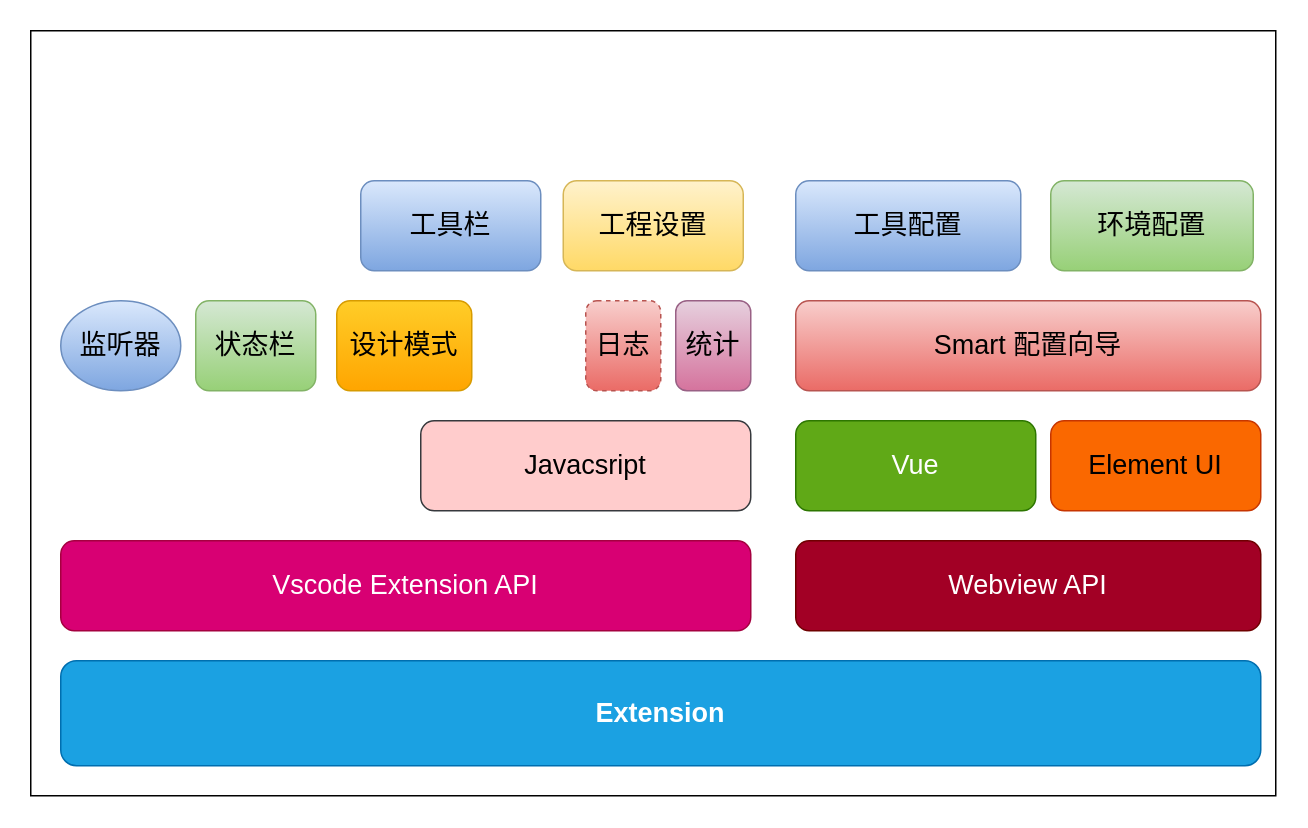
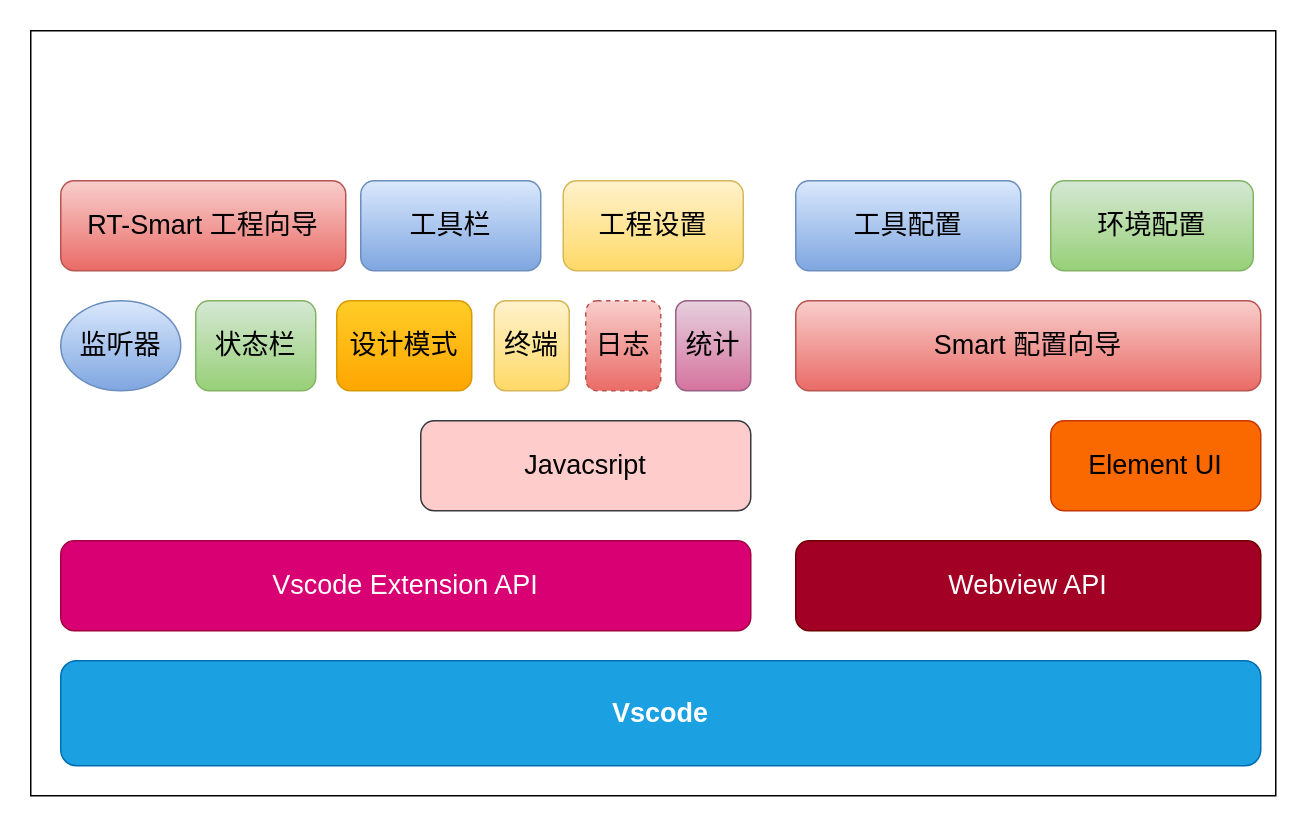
  <mxCell id="0" />
  <mxCell id="1" parent="0" />
  <mxCell id="2" value="" style="rounded=0;whiteSpace=wrap;html=1;" parent="1" vertex="1"><mxGeometry y="20" width="830" height="510" as="geometry" x="20" /></mxCell>
- <mxCell id="3" value="Extension" style="rounded=1;whiteSpace=wrap;html=1;fillColor=#1ba1e2;strokeColor=#006EAF;fontSize=18;fontStyle=1;fontColor=#ffffff;" parent="1" vertex="1"><mxGeometry x="40" y="440" width="800" height="70" as="geometry" /></mxCell>
+ <mxCell id="3" value="Vscode" style="rounded=1;whiteSpace=wrap;html=1;fillColor=#1ba1e2;strokeColor=#006EAF;fontSize=18;fontStyle=1;fontColor=#ffffff;" parent="1" vertex="1"><mxGeometry x="40" y="440" width="800" height="70" as="geometry" /></mxCell>
  <mxCell id="4" value="Vscode Extension API" style="rounded=1;whiteSpace=wrap;html=1;fontSize=18;fillColor=#d80073;strokeColor=#A50040;fontColor=#ffffff;" parent="1" vertex="1"><mxGeometry x="40" y="360" width="460" height="60" as="geometry" /></mxCell>
  <mxCell id="5" value="Webview API" style="rounded=1;whiteSpace=wrap;html=1;fontSize=18;fillColor=#a20025;strokeColor=#6F0000;fontColor=#ffffff;" parent="1" vertex="1"><mxGeometry x="530" y="360" width="310" height="60" as="geometry" /></mxCell>
- <mxCell id="6" value="Vue" style="rounded=1;whiteSpace=wrap;html=1;fontSize=18;fillColor=#60a917;fontColor=#ffffff;strokeColor=#2D7600;" parent="1" vertex="1"><mxGeometry x="530" y="280" width="160" height="60" as="geometry" /></mxCell>
  <mxCell id="7" value="Element UI" style="rounded=1;whiteSpace=wrap;html=1;fontSize=18;fillColor=#fa6800;fontColor=#000000;strokeColor=#C73500;" parent="1" vertex="1"><mxGeometry x="700" y="280" width="140" height="60" as="geometry" /></mxCell>
  <mxCell id="8" value="Javacsript" style="rounded=1;whiteSpace=wrap;html=1;fontSize=18;fillColor=#ffcccc;strokeColor=#36393d;" parent="1" vertex="1"><mxGeometry x="280" y="280" width="220" height="60" as="geometry" /></mxCell>
  <mxCell id="9" value="Smart 配置向导" style="rounded=1;whiteSpace=wrap;html=1;fontSize=18;fillColor=#f8cecc;strokeColor=#b85450;gradientColor=#ea6b66;" parent="1" vertex="1"><mxGeometry x="530" y="200" width="310" height="60" as="geometry" /></mxCell>
  <mxCell id="10" value="工具配置" style="rounded=1;whiteSpace=wrap;html=1;fontSize=18;fillColor=#dae8fc;gradientColor=#7ea6e0;strokeColor=#6c8ebf;" parent="1" vertex="1"><mxGeometry x="530" y="120" width="150" height="60" as="geometry" /></mxCell>
  <mxCell id="11" value="环境配置" style="rounded=1;whiteSpace=wrap;html=1;fontSize=18;fillColor=#d5e8d4;gradientColor=#97d077;strokeColor=#82b366;" parent="1" vertex="1"><mxGeometry x="700" y="120" width="135" height="60" as="geometry" /></mxCell>
+ <mxCell id="12" value="终端" style="rounded=1;whiteSpace=wrap;html=1;fontSize=18;fillColor=#fff2cc;gradientColor=#ffd966;strokeColor=#d6b656;" parent="1" vertex="1"><mxGeometry x="329" y="200" width="50" height="60" as="geometry" /></mxCell>
  <mxCell id="13" value="日志" style="rounded=1;whiteSpace=wrap;html=1;fontSize=18;fillColor=#f8cecc;gradientColor=#ea6b66;strokeColor=#b85450;dashed=1;" parent="1" vertex="1"><mxGeometry x="390" y="200" width="50" height="60" as="geometry" /></mxCell>
  <mxCell id="14" value="统计" style="rounded=1;whiteSpace=wrap;html=1;fontSize=18;fillColor=#e6d0de;gradientColor=#d5739d;strokeColor=#996185;" parent="1" vertex="1"><mxGeometry x="450" y="200" width="50" height="60" as="geometry" /></mxCell>
  <mxCell id="15" value="监听器" style="ellipse;whiteSpace=wrap;html=1;fontSize=18;fillColor=#dae8fc;gradientColor=#7ea6e0;strokeColor=#6c8ebf;" parent="1" vertex="1"><mxGeometry x="40" y="200" width="80" height="60" as="geometry" /></mxCell>
  <mxCell id="16" value="状态栏" style="rounded=1;whiteSpace=wrap;html=1;fontSize=18;fillColor=#d5e8d4;gradientColor=#97d077;strokeColor=#82b366;" parent="1" vertex="1"><mxGeometry x="130" y="200" width="80" height="60" as="geometry" /></mxCell>
  <mxCell id="17" value="设计模式" style="rounded=1;whiteSpace=wrap;html=1;fontSize=18;fillColor=#ffcd28;gradientColor=#ffa500;strokeColor=#d79b00;" parent="1" vertex="1"><mxGeometry x="224" y="200" width="90" height="60" as="geometry" /></mxCell>
+ <mxCell id="18" value="RT-Smart 工程向导" style="rounded=1;whiteSpace=wrap;html=1;fontSize=18;fillColor=#f8cecc;gradientColor=#ea6b66;strokeColor=#b85450;" parent="1" vertex="1"><mxGeometry x="40" y="120" width="190" height="60" as="geometry" /></mxCell>
  <mxCell id="19" value="工具栏" style="rounded=1;whiteSpace=wrap;html=1;fontSize=18;fillColor=#dae8fc;gradientColor=#7ea6e0;strokeColor=#6c8ebf;" parent="1" vertex="1"><mxGeometry x="240" y="120" width="120" height="60" as="geometry" /></mxCell>
  <mxCell id="20" value="工程设置" style="rounded=1;whiteSpace=wrap;html=1;fontSize=18;fillColor=#fff2cc;gradientColor=#ffd966;strokeColor=#d6b656;" parent="1" vertex="1"><mxGeometry x="375" y="120" width="120" height="60" as="geometry" /></mxCell>
